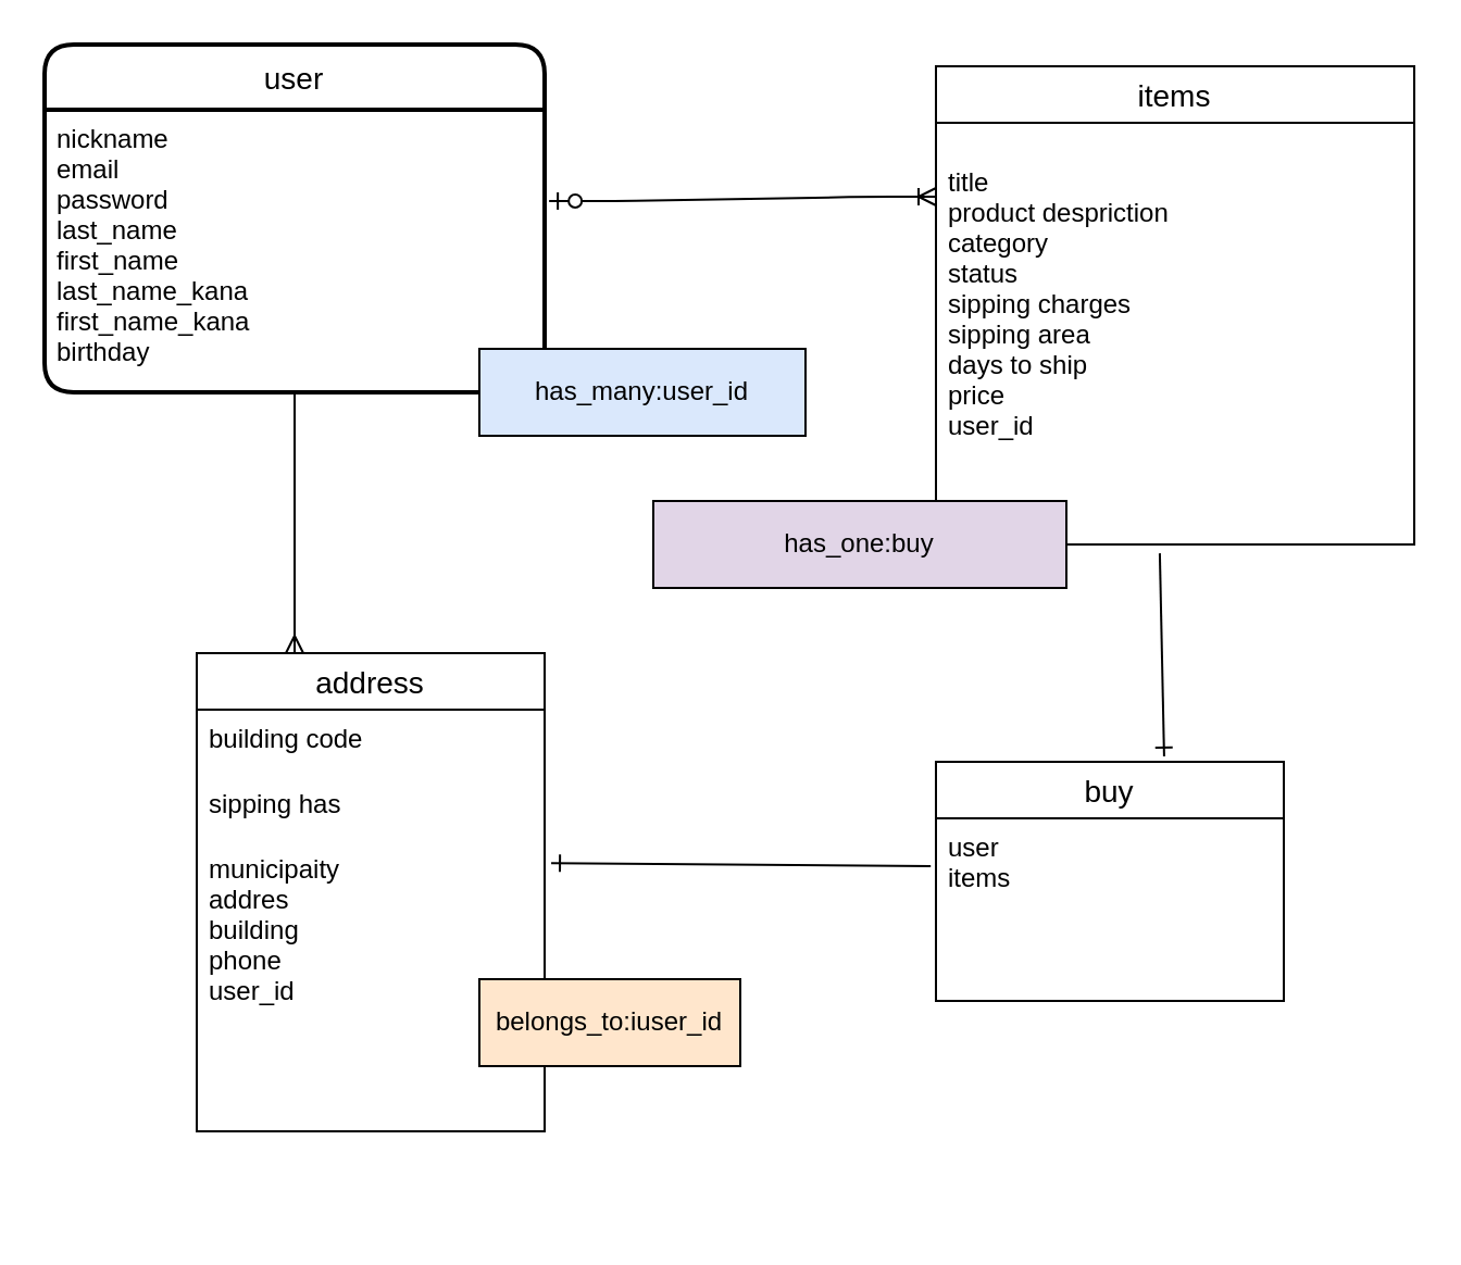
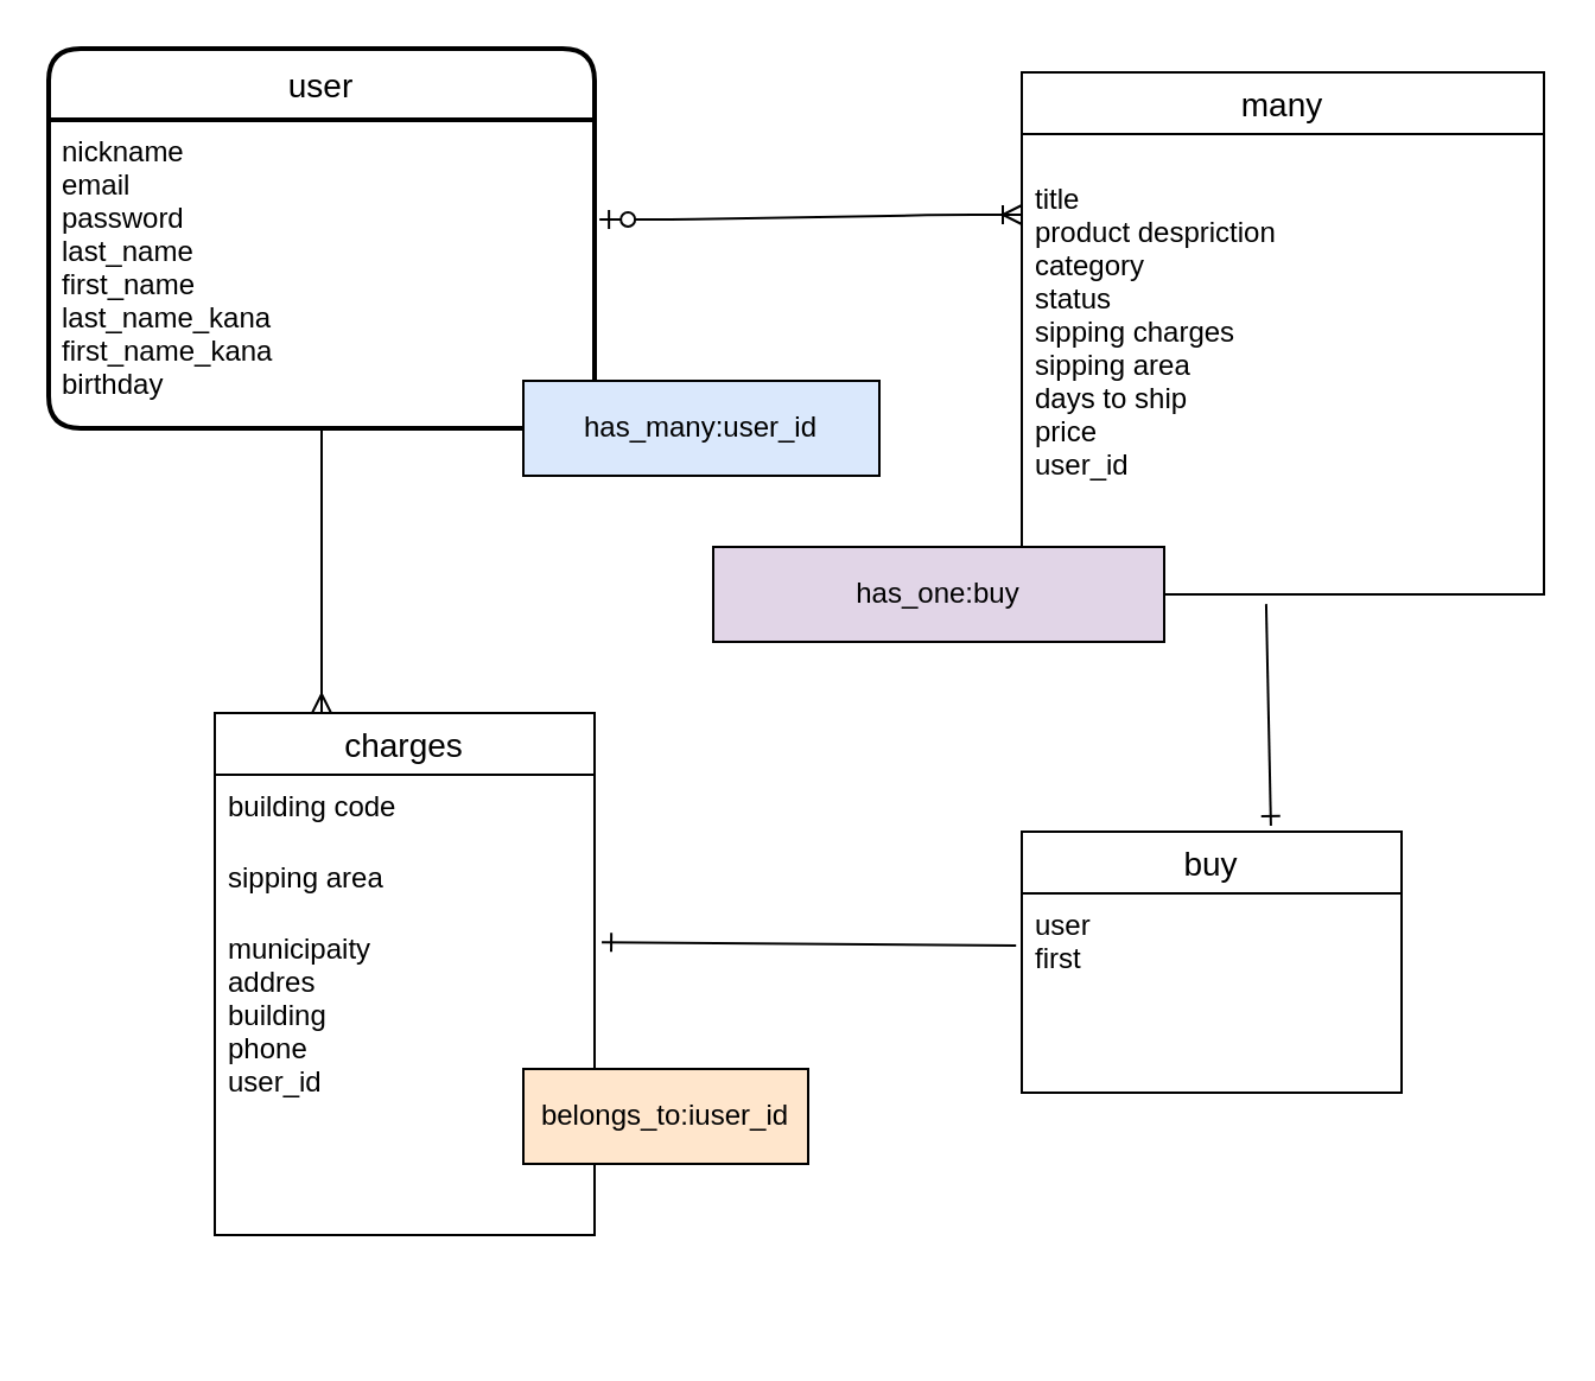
  <mxCell id="0" />
  <mxCell id="1" parent="0" />
  <mxCell id="2" value="user" style="swimlane;childLayout=stackLayout;horizontal=1;startSize=30;horizontalStack=0;rounded=1;fontSize=14;fontStyle=0;strokeWidth=2;resizeParent=0;resizeLast=1;shadow=0;dashed=0;align=center;" parent="1" vertex="1"><mxGeometry x="20" y="20" width="230" height="160" as="geometry" /></mxCell>
  <mxCell id="3" value="nickname&#10;email&#10;password&#10;last_name&#10;first_name&#10;last_name_kana&#10;first_name_kana&#10;birthday&#10;" style="align=left;strokeColor=none;fillColor=none;spacingLeft=4;fontSize=12;verticalAlign=top;resizable=0;rotatable=0;part=1;" parent="2" vertex="1"><mxGeometry y="30" width="230" height="130" as="geometry" /></mxCell>
- <mxCell id="4" value="items" style="swimlane;fontStyle=0;childLayout=stackLayout;horizontal=1;startSize=26;horizontalStack=0;resizeParent=1;resizeParentMax=0;resizeLast=0;collapsible=1;marginBottom=0;align=center;fontSize=14;" parent="1" vertex="1"><mxGeometry x="430" y="30" width="220" height="220" as="geometry" /></mxCell>
+ <mxCell id="4" value="many" style="swimlane;fontStyle=0;childLayout=stackLayout;horizontal=1;startSize=26;horizontalStack=0;resizeParent=1;resizeParentMax=0;resizeLast=0;collapsible=1;marginBottom=0;align=center;fontSize=14;" parent="1" vertex="1"><mxGeometry x="430" y="30" width="220" height="220" as="geometry" /></mxCell>
  <mxCell id="5" value="&#10;title&#10;product despriction&#10;category&#10;status&#10;sipping charges&#10;sipping area&#10;days to ship&#10;price&#10;user_id" style="text;strokeColor=none;fillColor=none;spacingLeft=4;spacingRight=4;overflow=hidden;rotatable=0;points=[[0,0.5],[1,0.5]];portConstraint=eastwest;fontSize=12;" parent="4" vertex="1"><mxGeometry y="26" width="220" height="194" as="geometry" /></mxCell>
- <mxCell id="6" value="address" style="swimlane;fontStyle=0;childLayout=stackLayout;horizontal=1;startSize=26;horizontalStack=0;resizeParent=1;resizeParentMax=0;resizeLast=0;collapsible=1;marginBottom=0;align=center;fontSize=14;" parent="1" vertex="1"><mxGeometry x="90" y="300" width="160" height="220" as="geometry" /></mxCell>
+ <mxCell id="6" value="charges" style="swimlane;fontStyle=0;childLayout=stackLayout;horizontal=1;startSize=26;horizontalStack=0;resizeParent=1;resizeParentMax=0;resizeLast=0;collapsible=1;marginBottom=0;align=center;fontSize=14;" parent="1" vertex="1"><mxGeometry x="90" y="300" width="160" height="220" as="geometry" /></mxCell>
  <mxCell id="7" value="building code" style="text;strokeColor=none;fillColor=none;spacingLeft=4;spacingRight=4;overflow=hidden;rotatable=0;points=[[0,0.5],[1,0.5]];portConstraint=eastwest;fontSize=12;" parent="6" vertex="1"><mxGeometry y="26" width="160" height="30" as="geometry" /></mxCell>
- <mxCell id="8" value="sipping has" style="text;strokeColor=none;fillColor=none;spacingLeft=4;spacingRight=4;overflow=hidden;rotatable=0;points=[[0,0.5],[1,0.5]];portConstraint=eastwest;fontSize=12;" parent="6" vertex="1"><mxGeometry y="56" width="160" height="164" as="geometry" /></mxCell>
+ <mxCell id="8" value="sipping area" style="text;strokeColor=none;fillColor=none;spacingLeft=4;spacingRight=4;overflow=hidden;rotatable=0;points=[[0,0.5],[1,0.5]];portConstraint=eastwest;fontSize=12;" parent="6" vertex="1"><mxGeometry y="56" width="160" height="164" as="geometry" /></mxCell>
  <mxCell id="9" value="" style="endArrow=none;html=1;rounded=0;startArrow=ERmany;startFill=0;" parent="1" target="3" edge="1"><mxGeometry relative="1" as="geometry"><mxPoint x="135" y="300" as="sourcePoint" /><mxPoint x="330" y="244.5" as="targetPoint" /><Array as="points"><mxPoint x="135" y="280" /><mxPoint x="135" y="300" /></Array></mxGeometry></mxCell>
  <mxCell id="10" value="" style="endArrow=none;html=1;rounded=0;entryX=0.468;entryY=1.021;entryDx=0;entryDy=0;entryPerimeter=0;startArrow=ERone;startFill=0;exitX=0.656;exitY=-0.023;exitDx=0;exitDy=0;exitPerimeter=0;" parent="1" source="11" target="5" edge="1"><mxGeometry relative="1" as="geometry"><mxPoint x="533" y="340" as="sourcePoint" /><mxPoint x="566.2" y="339.31" as="targetPoint" /></mxGeometry></mxCell>
  <mxCell id="11" value="buy" style="swimlane;fontStyle=0;childLayout=stackLayout;horizontal=1;startSize=26;horizontalStack=0;resizeParent=1;resizeParentMax=0;resizeLast=0;collapsible=1;marginBottom=0;align=center;fontSize=14;" parent="1" vertex="1"><mxGeometry x="430" y="350" width="160" height="110" as="geometry" /></mxCell>
- <mxCell id="12" value="user&#10;items" style="text;strokeColor=none;fillColor=none;spacingLeft=4;spacingRight=4;overflow=hidden;rotatable=0;points=[[0,0.5],[1,0.5]];portConstraint=eastwest;fontSize=12;" parent="11" vertex="1"><mxGeometry y="26" width="160" height="84" as="geometry" /></mxCell>
+ <mxCell id="12" value="user&#10;first" style="text;strokeColor=none;fillColor=none;spacingLeft=4;spacingRight=4;overflow=hidden;rotatable=0;points=[[0,0.5],[1,0.5]];portConstraint=eastwest;fontSize=12;" parent="11" vertex="1"><mxGeometry y="26" width="160" height="84" as="geometry" /></mxCell>
  <mxCell id="13" value="" style="line;strokeWidth=1;rotatable=0;dashed=0;labelPosition=right;align=left;verticalAlign=middle;spacingTop=0;spacingLeft=6;points=[];portConstraint=eastwest;strokeColor=none;" parent="1" vertex="1"><mxGeometry x="250" y="380" width="180" height="10" as="geometry" /></mxCell>
  <mxCell id="14" value="" style="endArrow=none;html=1;rounded=0;exitX=1.019;exitY=0.061;exitDx=0;exitDy=0;exitPerimeter=0;startArrow=ERone;startFill=0;entryX=-0.015;entryY=0.733;entryDx=0;entryDy=0;entryPerimeter=0;" parent="1" source="16" edge="1"><mxGeometry relative="1" as="geometry"><mxPoint x="250" y="280" as="sourcePoint" /><mxPoint x="427.6" y="397.99" as="targetPoint" /><Array as="points" /></mxGeometry></mxCell>
  <mxCell id="15" value="" style="edgeStyle=none;rounded=0;orthogonalLoop=1;jettySize=auto;html=1;startArrow=ERone;startFill=0;endArrow=none;" parent="1" target="13" edge="1"><mxGeometry relative="1" as="geometry"><mxPoint x="430" y="388.176" as="sourcePoint" /></mxGeometry></mxCell>
  <mxCell id="16" value="municipaity&#10;addres&#10;building&#10;phone&#10;user_id&#10;" style="text;strokeColor=none;fillColor=none;spacingLeft=4;spacingRight=4;overflow=hidden;rotatable=0;points=[[0,0.5],[1,0.5]];portConstraint=eastwest;fontSize=12;" parent="1" vertex="1"><mxGeometry x="90" y="386" width="160" height="174" as="geometry" /></mxCell>
  <mxCell id="17" value="has_one:buy" style="whiteSpace=wrap;html=1;align=center;fillColor=#e1d5e7;" parent="1" vertex="1"><mxGeometry x="300" y="230" width="190" height="40" as="geometry" /></mxCell>
  <mxCell id="18" style="edgeStyle=none;rounded=0;orthogonalLoop=1;jettySize=auto;html=1;exitX=0;exitY=0.5;exitDx=0;exitDy=0;startArrow=ERmany;startFill=0;endArrow=none;" parent="1" source="17" target="17" edge="1"><mxGeometry relative="1" as="geometry" /></mxCell>
  <mxCell id="19" value="belongs_to:iuser_id" style="whiteSpace=wrap;html=1;align=center;fillColor=#ffe6cc;" parent="1" vertex="1"><mxGeometry x="220" y="450" width="120" height="40" as="geometry" /></mxCell>
  <mxCell id="20" value="has_many:user_id" style="whiteSpace=wrap;html=1;align=center;fillColor=#dae8fc;" parent="1" vertex="1"><mxGeometry x="220" y="160" width="150" height="40" as="geometry" /></mxCell>
  <mxCell id="21" value="" style="edgeStyle=entityRelationEdgeStyle;fontSize=12;html=1;endArrow=ERoneToMany;startArrow=ERzeroToOne;exitX=1.009;exitY=0.323;exitDx=0;exitDy=0;exitPerimeter=0;" edge="1" parent="1" source="3"><mxGeometry width="100" height="100" relative="1" as="geometry"><mxPoint x="330" y="190" as="sourcePoint" /><mxPoint x="430" y="90" as="targetPoint" /></mxGeometry></mxCell>
